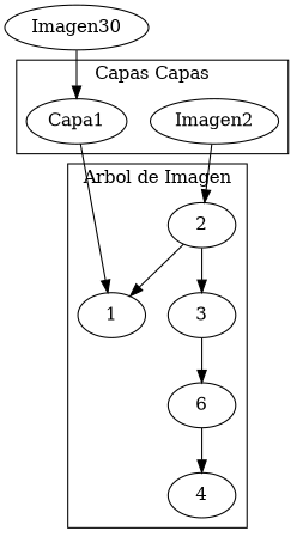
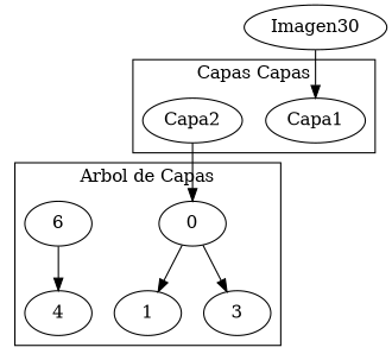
  digraph {
-   2
+   2 [label=0]
    1
    3
    n4 [label=6]
    4
    Capa1
-   Capa2 [label=Imagen2]
+   Capa2
    Imagen30
    subgraph cluster_1 {
-     label=" Arbol de Imagen "
+     label=" Arbol de Capas "
      2
      1
      3
      n4
      4
    }
    subgraph cluster_2 {
      label=" Capas Capas "
      Capa1
      Capa2
    }
    2 -> 1
    2 -> 3
-   3 -> n4
    n4 -> 4
-   Capa1 -> 1
    Capa2 -> 2
    Imagen30 -> Capa1
  }
